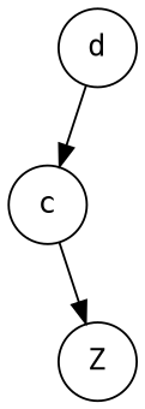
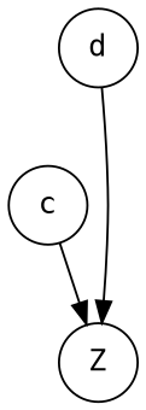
  digraph {
    fontname="DejaVu Sans Mono"
    node [fontname="DejaVu Sans Mono" regular=true]
    edge [fontname="DejaVu Sans Mono"]
    c
    Z
    d
    c -> Z
-   d -> c
+   d -> Z
  }
